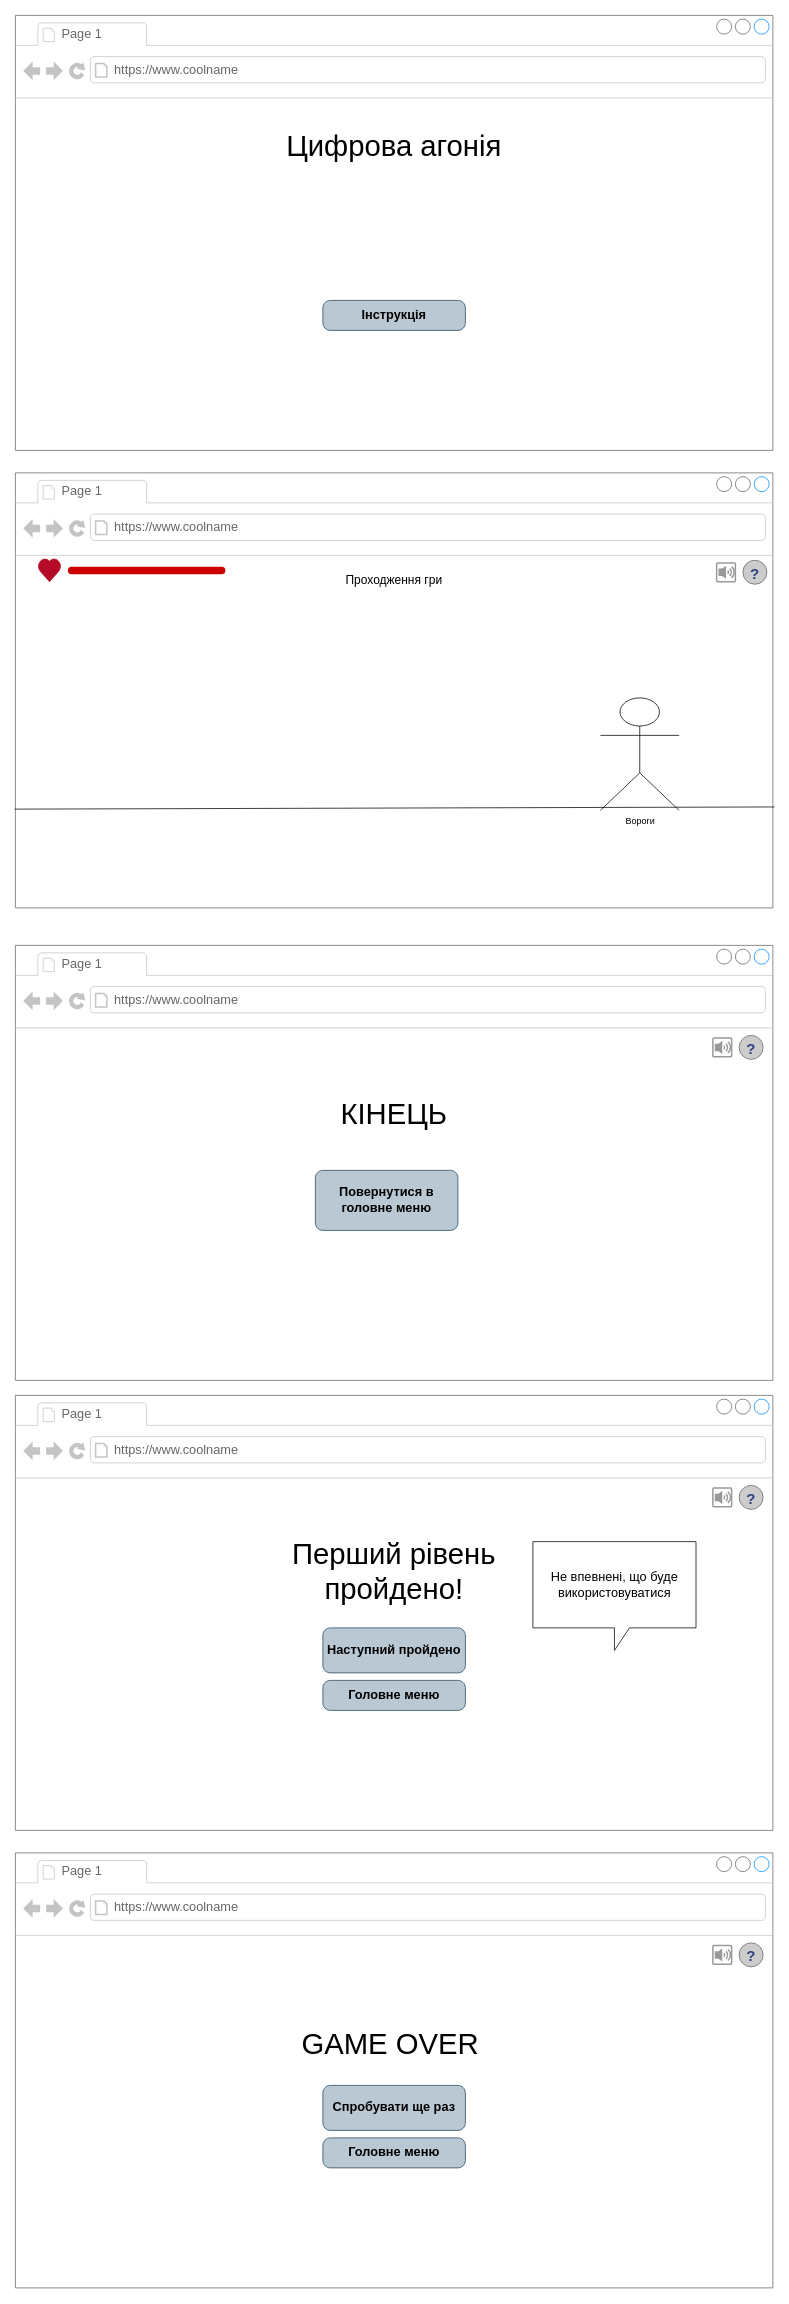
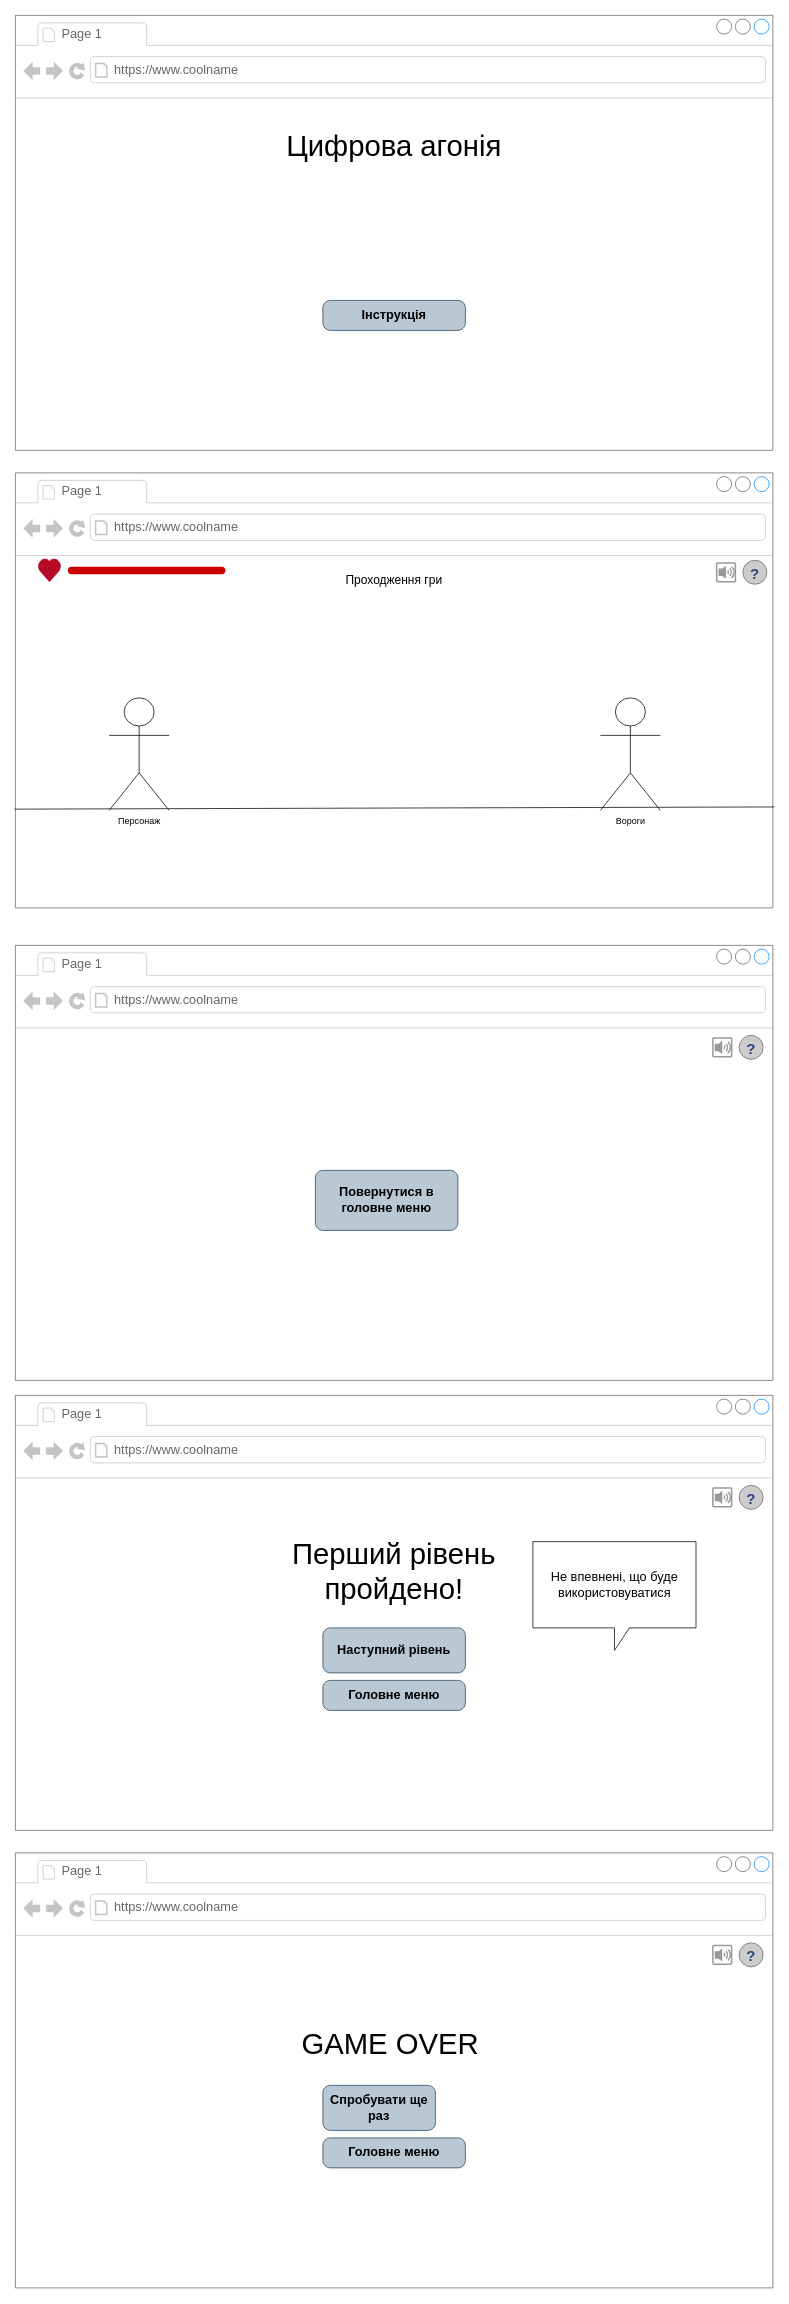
  <mxCell id="0" />
  <mxCell id="1" parent="0" />
  <mxCell id="2" value="" style="strokeWidth=1;shadow=0;dashed=0;align=center;html=1;shape=mxgraph.mockup.containers.browserWindow;rSize=0;strokeColor=#666666;strokeColor2=#008cff;strokeColor3=#c4c4c4;mainText=,;recursiveResize=0;" parent="1" vertex="1"><mxGeometry x="20" y="20" width="1010" height="580" as="geometry" /></mxCell>
  <mxCell id="3" value="Page 1" style="strokeWidth=1;shadow=0;dashed=0;align=center;html=1;shape=mxgraph.mockup.containers.anchor;fontSize=17;fontColor=#666666;align=left;whiteSpace=wrap;" parent="2" vertex="1"><mxGeometry x="60" y="12" width="110" height="26" as="geometry" /></mxCell>
  <mxCell id="4" value="https://www.coolname" style="strokeWidth=1;shadow=0;dashed=0;align=center;html=1;shape=mxgraph.mockup.containers.anchor;rSize=0;fontSize=17;fontColor=#666666;align=left;" parent="2" vertex="1"><mxGeometry x="130" y="60" width="250" height="26" as="geometry" /></mxCell>
  <mxCell id="5" value="Інструкція" style="strokeWidth=1;shadow=0;dashed=0;align=center;html=1;shape=mxgraph.mockup.buttons.button;mainText=;buttonStyle=round;fontSize=17;fontStyle=1;whiteSpace=wrap;fillColor=#bac8d3;strokeColor=#23445d;" parent="2" vertex="1"><mxGeometry x="410" y="380" width="190" height="40" as="geometry" /></mxCell>
  <mxCell id="6" value="&lt;font style=&quot;font-size: 39px;&quot;&gt;Цифрова агонія&lt;/font&gt;" style="text;html=1;align=center;verticalAlign=middle;whiteSpace=wrap;rounded=0;" parent="2" vertex="1"><mxGeometry x="280" y="140" width="450" height="70" as="geometry" /></mxCell>
  <mxCell id="7" value="" style="strokeWidth=1;shadow=0;dashed=0;align=center;html=1;shape=mxgraph.mockup.containers.browserWindow;rSize=0;strokeColor=#666666;strokeColor2=#008cff;strokeColor3=#c4c4c4;mainText=,;recursiveResize=0;" parent="1" vertex="1"><mxGeometry x="20" y="630" width="1010" height="580" as="geometry" /></mxCell>
  <mxCell id="8" value="Page 1" style="strokeWidth=1;shadow=0;dashed=0;align=center;html=1;shape=mxgraph.mockup.containers.anchor;fontSize=17;fontColor=#666666;align=left;whiteSpace=wrap;" parent="7" vertex="1"><mxGeometry x="60" y="12" width="110" height="26" as="geometry" /></mxCell>
  <mxCell id="9" value="https://www.coolname" style="strokeWidth=1;shadow=0;dashed=0;align=center;html=1;shape=mxgraph.mockup.containers.anchor;rSize=0;fontSize=17;fontColor=#666666;align=left;" parent="7" vertex="1"><mxGeometry x="130" y="60" width="250" height="26" as="geometry" /></mxCell>
- <mxCell id="11" value="Вороги" style="shape=umlActor;verticalLabelPosition=bottom;verticalAlign=top;html=1;outlineConnect=0;" parent="7" vertex="1"><mxGeometry x="780" y="300" width="105" height="150" as="geometry" /></mxCell>
+ <mxCell id="10" value="Персонаж" style="shape=umlActor;verticalLabelPosition=bottom;verticalAlign=top;html=1;outlineConnect=0;" parent="7" vertex="1"><mxGeometry x="125" y="300" width="80" height="150" as="geometry" /></mxCell>
+ <mxCell id="11" value="Вороги" style="shape=umlActor;verticalLabelPosition=bottom;verticalAlign=top;html=1;outlineConnect=0;" parent="7" vertex="1"><mxGeometry x="780" y="300" width="80" height="150" as="geometry" /></mxCell>
  <mxCell id="12" value="" style="verticalLabelPosition=bottom;shadow=0;dashed=0;align=center;html=1;verticalAlign=top;strokeWidth=1;shape=mxgraph.mockup.misc.help_icon;" parent="7" vertex="1"><mxGeometry x="970" y="116.5" width="32" height="32" as="geometry" /></mxCell>
  <mxCell id="13" value="" style="strokeColor=#999999;verticalLabelPosition=bottom;shadow=0;dashed=0;verticalAlign=top;strokeWidth=2;html=1;shape=mxgraph.mockup.misc.volumeIcon;" parent="7" vertex="1"><mxGeometry x="935" y="120" width="25" height="25" as="geometry" /></mxCell>
  <mxCell id="14" value="" style="verticalLabelPosition=bottom;shadow=0;dashed=0;align=center;html=1;verticalAlign=top;strokeWidth=1;shape=mxgraph.mockup.misc.progressBar;fillColor=#CC0000;strokeColor=none;fillColor2=#99ddff;barPos=0;" parent="7" vertex="1"><mxGeometry x="70" y="120" width="210" height="20" as="geometry" /></mxCell>
  <mxCell id="15" value="&lt;font style=&quot;font-size: 16px;&quot;&gt;Проходження гри&lt;/font&gt;" style="text;html=1;align=center;verticalAlign=middle;whiteSpace=wrap;rounded=0;" parent="7" vertex="1"><mxGeometry x="410" y="116.5" width="190" height="53.5" as="geometry" /></mxCell>
  <mxCell id="16" value="" style="verticalLabelPosition=bottom;verticalAlign=top;html=1;shape=mxgraph.basic.heart;fillColor=#B50B27;strokeColor=#B50B27;" parent="7" vertex="1"><mxGeometry x="30" y="114" width="31" height="31" as="geometry" /></mxCell>
  <mxCell id="17" value="" style="endArrow=none;html=1;rounded=0;exitX=-0.001;exitY=0.773;exitDx=0;exitDy=0;exitPerimeter=0;entryX=1.002;entryY=0.768;entryDx=0;entryDy=0;entryPerimeter=0;" parent="1" source="7" target="7" edge="1"><mxGeometry width="50" height="50" relative="1" as="geometry"><mxPoint x="530" y="930" as="sourcePoint" /><mxPoint x="580" y="880" as="targetPoint" /></mxGeometry></mxCell>
  <mxCell id="18" value="" style="strokeWidth=1;shadow=0;dashed=0;align=center;html=1;shape=mxgraph.mockup.containers.browserWindow;rSize=0;strokeColor=#666666;strokeColor2=#008cff;strokeColor3=#c4c4c4;mainText=,;recursiveResize=0;" parent="1" vertex="1"><mxGeometry x="20" y="1260" width="1010" height="580" as="geometry" /></mxCell>
  <mxCell id="19" value="Page 1" style="strokeWidth=1;shadow=0;dashed=0;align=center;html=1;shape=mxgraph.mockup.containers.anchor;fontSize=17;fontColor=#666666;align=left;whiteSpace=wrap;" parent="18" vertex="1"><mxGeometry x="60" y="12" width="110" height="26" as="geometry" /></mxCell>
  <mxCell id="20" value="https://www.coolname" style="strokeWidth=1;shadow=0;dashed=0;align=center;html=1;shape=mxgraph.mockup.containers.anchor;rSize=0;fontSize=17;fontColor=#666666;align=left;" parent="18" vertex="1"><mxGeometry x="130" y="60" width="250" height="26" as="geometry" /></mxCell>
  <mxCell id="21" value="Повернутися в головне меню" style="strokeWidth=1;shadow=0;dashed=0;align=center;html=1;shape=mxgraph.mockup.buttons.button;mainText=;buttonStyle=round;fontSize=17;fontStyle=1;whiteSpace=wrap;fillColor=#bac8d3;strokeColor=#23445d;" parent="18" vertex="1"><mxGeometry x="400" y="300" width="190" height="80" as="geometry" /></mxCell>
- <mxCell id="22" value="&lt;span style=&quot;font-size: 39px;&quot;&gt;КІНЕЦЬ&lt;/span&gt;" style="text;html=1;align=center;verticalAlign=middle;whiteSpace=wrap;rounded=0;" parent="18" vertex="1"><mxGeometry x="280" y="190" width="450" height="70" as="geometry" /></mxCell>
  <mxCell id="23" value="" style="verticalLabelPosition=bottom;shadow=0;dashed=0;align=center;html=1;verticalAlign=top;strokeWidth=1;shape=mxgraph.mockup.misc.help_icon;" parent="18" vertex="1"><mxGeometry x="965" y="120" width="32" height="32" as="geometry" /></mxCell>
  <mxCell id="24" value="" style="strokeColor=#999999;verticalLabelPosition=bottom;shadow=0;dashed=0;verticalAlign=top;strokeWidth=2;html=1;shape=mxgraph.mockup.misc.volumeIcon;" parent="18" vertex="1"><mxGeometry x="930" y="123.5" width="25" height="25" as="geometry" /></mxCell>
  <mxCell id="25" value="" style="strokeWidth=1;shadow=0;dashed=0;align=center;html=1;shape=mxgraph.mockup.containers.browserWindow;rSize=0;strokeColor=#666666;strokeColor2=#008cff;strokeColor3=#c4c4c4;mainText=,;recursiveResize=0;" parent="1" vertex="1"><mxGeometry x="20" y="1860" width="1010" height="580" as="geometry" /></mxCell>
  <mxCell id="26" value="Page 1" style="strokeWidth=1;shadow=0;dashed=0;align=center;html=1;shape=mxgraph.mockup.containers.anchor;fontSize=17;fontColor=#666666;align=left;whiteSpace=wrap;" parent="25" vertex="1"><mxGeometry x="60" y="12" width="110" height="26" as="geometry" /></mxCell>
  <mxCell id="27" value="https://www.coolname" style="strokeWidth=1;shadow=0;dashed=0;align=center;html=1;shape=mxgraph.mockup.containers.anchor;rSize=0;fontSize=17;fontColor=#666666;align=left;" parent="25" vertex="1"><mxGeometry x="130" y="60" width="250" height="26" as="geometry" /></mxCell>
- <mxCell id="28" value="Наступний пройдено" style="strokeWidth=1;shadow=0;dashed=0;align=center;html=1;shape=mxgraph.mockup.buttons.button;mainText=;buttonStyle=round;fontSize=17;fontStyle=1;whiteSpace=wrap;fillColor=#bac8d3;strokeColor=#23445d;" parent="25" vertex="1"><mxGeometry x="410" y="310" width="190" height="60" as="geometry" /></mxCell>
+ <mxCell id="28" value="Наступний рівень" style="strokeWidth=1;shadow=0;dashed=0;align=center;html=1;shape=mxgraph.mockup.buttons.button;mainText=;buttonStyle=round;fontSize=17;fontStyle=1;whiteSpace=wrap;fillColor=#bac8d3;strokeColor=#23445d;" parent="25" vertex="1"><mxGeometry x="410" y="310" width="190" height="60" as="geometry" /></mxCell>
  <mxCell id="29" value="&lt;span style=&quot;font-size: 39px;&quot;&gt;Перший рівень пройдено!&lt;/span&gt;" style="text;html=1;align=center;verticalAlign=middle;whiteSpace=wrap;rounded=0;" parent="25" vertex="1"><mxGeometry x="280" y="190" width="450" height="90" as="geometry" /></mxCell>
  <mxCell id="30" value="Головне меню" style="strokeWidth=1;shadow=0;dashed=0;align=center;html=1;shape=mxgraph.mockup.buttons.button;mainText=;buttonStyle=round;fontSize=17;fontStyle=1;whiteSpace=wrap;fillColor=#bac8d3;strokeColor=#23445d;" parent="25" vertex="1"><mxGeometry x="410" y="380" width="190" height="40" as="geometry" /></mxCell>
  <mxCell id="31" value="" style="verticalLabelPosition=bottom;shadow=0;dashed=0;align=center;html=1;verticalAlign=top;strokeWidth=1;shape=mxgraph.mockup.misc.help_icon;" parent="25" vertex="1"><mxGeometry x="965" y="120" width="32" height="32" as="geometry" /></mxCell>
  <mxCell id="32" value="" style="strokeColor=#999999;verticalLabelPosition=bottom;shadow=0;dashed=0;verticalAlign=top;strokeWidth=2;html=1;shape=mxgraph.mockup.misc.volumeIcon;" parent="25" vertex="1"><mxGeometry x="930" y="123.5" width="25" height="25" as="geometry" /></mxCell>
  <mxCell id="33" value="&lt;font style=&quot;font-size: 17px;&quot;&gt;Не впевнені, що буде використовуватися&lt;/font&gt;" style="shape=callout;whiteSpace=wrap;html=1;perimeter=calloutPerimeter;" parent="25" vertex="1"><mxGeometry x="690" y="195" width="217.5" height="145" as="geometry" /></mxCell>
  <mxCell id="34" value="" style="strokeWidth=1;shadow=0;dashed=0;align=center;html=1;shape=mxgraph.mockup.containers.browserWindow;rSize=0;strokeColor=#666666;strokeColor2=#008cff;strokeColor3=#c4c4c4;mainText=,;recursiveResize=0;" parent="1" vertex="1"><mxGeometry x="20" y="2470" width="1010" height="580" as="geometry" /></mxCell>
  <mxCell id="35" value="Page 1" style="strokeWidth=1;shadow=0;dashed=0;align=center;html=1;shape=mxgraph.mockup.containers.anchor;fontSize=17;fontColor=#666666;align=left;whiteSpace=wrap;" parent="34" vertex="1"><mxGeometry x="60" y="12" width="110" height="26" as="geometry" /></mxCell>
  <mxCell id="36" value="https://www.coolname" style="strokeWidth=1;shadow=0;dashed=0;align=center;html=1;shape=mxgraph.mockup.containers.anchor;rSize=0;fontSize=17;fontColor=#666666;align=left;" parent="34" vertex="1"><mxGeometry x="130" y="60" width="250" height="26" as="geometry" /></mxCell>
- <mxCell id="37" value="Спробувати ще раз" style="strokeWidth=1;shadow=0;dashed=0;align=center;html=1;shape=mxgraph.mockup.buttons.button;mainText=;buttonStyle=round;fontSize=17;fontStyle=1;whiteSpace=wrap;fillColor=#bac8d3;strokeColor=#23445d;" parent="34" vertex="1"><mxGeometry x="410" y="310" width="190" height="60" as="geometry" /></mxCell>
+ <mxCell id="37" value="Спробувати ще раз" style="strokeWidth=1;shadow=0;dashed=0;align=center;html=1;shape=mxgraph.mockup.buttons.button;mainText=;buttonStyle=round;fontSize=17;fontStyle=1;whiteSpace=wrap;fillColor=#bac8d3;strokeColor=#23445d;" parent="34" vertex="1"><mxGeometry x="410" y="310" width="150" height="60" as="geometry" /></mxCell>
  <mxCell id="38" value="&lt;span style=&quot;font-size: 39px;&quot;&gt;GAME OVER&lt;/span&gt;" style="text;html=1;align=center;verticalAlign=middle;whiteSpace=wrap;rounded=0;" parent="34" vertex="1"><mxGeometry x="275" y="210" width="450" height="90" as="geometry" /></mxCell>
  <mxCell id="39" value="Головне меню" style="strokeWidth=1;shadow=0;dashed=0;align=center;html=1;shape=mxgraph.mockup.buttons.button;mainText=;buttonStyle=round;fontSize=17;fontStyle=1;whiteSpace=wrap;fillColor=#bac8d3;strokeColor=#23445d;" parent="34" vertex="1"><mxGeometry x="410" y="380" width="190" height="40" as="geometry" /></mxCell>
  <mxCell id="40" value="" style="verticalLabelPosition=bottom;shadow=0;dashed=0;align=center;html=1;verticalAlign=top;strokeWidth=1;shape=mxgraph.mockup.misc.help_icon;" parent="34" vertex="1"><mxGeometry x="965" y="120" width="32" height="32" as="geometry" /></mxCell>
  <mxCell id="41" value="" style="strokeColor=#999999;verticalLabelPosition=bottom;shadow=0;dashed=0;verticalAlign=top;strokeWidth=2;html=1;shape=mxgraph.mockup.misc.volumeIcon;" parent="34" vertex="1"><mxGeometry x="930" y="123.5" width="25" height="25" as="geometry" /></mxCell>
